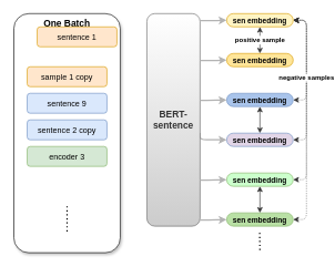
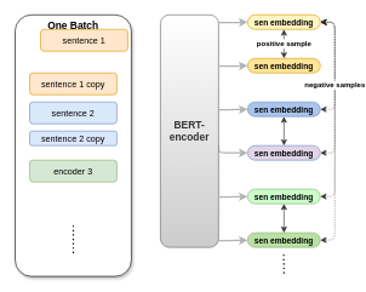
  <mxCell id="0" />
  <mxCell id="1" parent="0" />
  <mxCell id="2" value="&lt;font style=&quot;font-size: 14px;&quot;&gt;&lt;b&gt;One Batch&lt;/b&gt;&lt;/font&gt;" style="rounded=1;whiteSpace=wrap;html=1;arcSize=14;verticalAlign=top;shadow=1;" vertex="1" parent="1"><mxGeometry x="20" y="20" width="160" height="360" as="geometry" /></mxCell>
  <mxCell id="3" value="&lt;font style=&quot;font-size: 12px;&quot;&gt;sentence 1&lt;/font&gt;" style="rounded=1;whiteSpace=wrap;html=1;fontSize=14;fillColor=#ffe6cc;strokeColor=#d79b00;" vertex="1" parent="1"><mxGeometry x="55" y="40" width="120" height="30" as="geometry" /></mxCell>
- <mxCell id="4" value="&lt;font style=&quot;font-size: 12px;&quot;&gt;sample 1 copy&lt;/font&gt;" style="rounded=1;whiteSpace=wrap;html=1;fontSize=14;fillColor=#ffe6cc;strokeColor=#d79b00;" vertex="1" parent="1"><mxGeometry x="40" y="100" width="120" height="30" as="geometry" /></mxCell>
- <mxCell id="5" value="&lt;font style=&quot;font-size: 12px;&quot;&gt;sentence 2 copy&lt;/font&gt;" style="rounded=1;whiteSpace=wrap;html=1;fontSize=14;fillColor=#dae8fc;strokeColor=#6c8ebf;" vertex="1" parent="1"><mxGeometry x="40" y="180" width="120" height="30" as="geometry" /></mxCell>
- <mxCell id="6" value="&lt;font style=&quot;font-size: 12px;&quot;&gt;sentence 9&lt;/font&gt;" style="rounded=1;whiteSpace=wrap;html=1;fontSize=14;fillColor=#dae8fc;strokeColor=#6c8ebf;" vertex="1" parent="1"><mxGeometry x="40" y="140" width="120" height="30" as="geometry" /></mxCell>
+ <mxCell id="4" value="&lt;font style=&quot;font-size: 12px;&quot;&gt;sentence 1 copy&lt;/font&gt;" style="rounded=1;whiteSpace=wrap;html=1;fontSize=14;fillColor=#ffe6cc;strokeColor=#d79b00;" vertex="1" parent="1"><mxGeometry x="40" y="100" width="120" height="30" as="geometry" /></mxCell>
+ <mxCell id="5" value="&lt;font style=&quot;font-size: 12px;&quot;&gt;sentence 2 copy&lt;/font&gt;" style="rounded=1;whiteSpace=wrap;html=1;fontSize=14;fillColor=#dae8fc;strokeColor=#6c8ebf;" vertex="1" parent="1"><mxGeometry x="40" y="180" width="120" height="20" as="geometry" /></mxCell>
+ <mxCell id="6" value="&lt;font style=&quot;font-size: 12px;&quot;&gt;sentence 2&lt;/font&gt;" style="rounded=1;whiteSpace=wrap;html=1;fontSize=14;fillColor=#dae8fc;strokeColor=#6c8ebf;" vertex="1" parent="1"><mxGeometry x="40" y="140" width="120" height="30" as="geometry" /></mxCell>
  <mxCell id="7" value="" style="endArrow=none;dashed=1;html=1;rounded=0;fontSize=14;jumpSize=6;strokeWidth=2;dashPattern=1 2;" edge="1" parent="1"><mxGeometry width="50" height="50" relative="1" as="geometry"><mxPoint x="100" y="310" as="sourcePoint" /><mxPoint x="100" y="350" as="targetPoint" /></mxGeometry></mxCell>
  <mxCell id="8" value="&lt;font style=&quot;font-size: 12px;&quot;&gt;encoder 3&lt;/font&gt;" style="rounded=1;whiteSpace=wrap;html=1;fontSize=14;fillColor=#d5e8d4;strokeColor=#82b366;" vertex="1" parent="1"><mxGeometry x="40" y="220" width="120" height="30" as="geometry" /></mxCell>
  <mxCell id="9" style="edgeStyle=orthogonalEdgeStyle;rounded=1;jumpSize=6;orthogonalLoop=1;jettySize=auto;html=1;exitX=0.998;exitY=0.562;exitDx=0;exitDy=0;entryX=0;entryY=0.5;entryDx=0;entryDy=0;fontSize=11;startArrow=none;startFill=0;strokeColor=#B3B3B3;strokeWidth=2;exitPerimeter=0;" edge="1" parent="1" source="10" target="19"><mxGeometry relative="1" as="geometry"><Array as="points"><mxPoint x="300" y="210" /></Array></mxGeometry></mxCell>
- <mxCell id="10" value="&lt;b&gt;BERT-sentence&lt;/b&gt;" style="rounded=1;whiteSpace=wrap;html=1;fontSize=14;fillColor=#CCCCCC;fontColor=#333333;strokeColor=#666666;glass=0;sketch=0;gradientColor=#ffffff;gradientDirection=north;" vertex="1" parent="1"><mxGeometry x="220" y="20" width="80" height="320" as="geometry" /></mxCell>
+ <mxCell id="10" value="&lt;b&gt;BERT-encoder&lt;/b&gt;" style="rounded=1;whiteSpace=wrap;html=1;fontSize=14;fillColor=#CCCCCC;fontColor=#333333;strokeColor=#666666;glass=0;sketch=0;gradientColor=#ffffff;gradientDirection=north;" vertex="1" parent="1"><mxGeometry x="220" y="20" width="80" height="320" as="geometry" /></mxCell>
  <mxCell id="11" value="&lt;font style=&quot;font-size: 10px;&quot;&gt;&lt;b&gt;positive sample&lt;/b&gt;&lt;/font&gt;" style="rounded=1;jumpSize=6;orthogonalLoop=1;jettySize=auto;html=1;exitX=0.5;exitY=1;exitDx=0;exitDy=0;fontSize=11;strokeColor=#333333;strokeWidth=1;edgeStyle=orthogonalEdgeStyle;startArrow=classic;startFill=1;" edge="1" parent="1" source="15" target="16"><mxGeometry relative="1" as="geometry" /></mxCell>
  <mxCell id="12" style="edgeStyle=orthogonalEdgeStyle;rounded=1;jumpSize=6;orthogonalLoop=1;jettySize=auto;html=1;exitX=1;exitY=0.5;exitDx=0;exitDy=0;entryX=1;entryY=0.5;entryDx=0;entryDy=0;fontSize=11;startArrow=classic;startFill=1;strokeColor=#333333;strokeWidth=1;dashed=1;dashPattern=1 2;" edge="1" parent="1" source="15" target="18"><mxGeometry relative="1" as="geometry" /></mxCell>
  <mxCell id="13" style="edgeStyle=orthogonalEdgeStyle;rounded=1;jumpSize=6;orthogonalLoop=1;jettySize=auto;html=1;exitX=1;exitY=0.5;exitDx=0;exitDy=0;entryX=1;entryY=0.5;entryDx=0;entryDy=0;dashed=1;dashPattern=1 2;fontSize=11;startArrow=classic;startFill=1;strokeColor=#333333;strokeWidth=1;" edge="1" parent="1" source="15" target="19"><mxGeometry relative="1" as="geometry" /></mxCell>
  <mxCell id="14" style="edgeStyle=orthogonalEdgeStyle;rounded=1;jumpSize=6;orthogonalLoop=1;jettySize=auto;html=1;exitX=1;exitY=0.5;exitDx=0;exitDy=0;entryX=1;entryY=0.5;entryDx=0;entryDy=0;dashed=1;dashPattern=1 2;fontSize=10;startArrow=classic;startFill=1;strokeColor=#333333;strokeWidth=1;" edge="1" parent="1" source="15" target="24"><mxGeometry relative="1" as="geometry" /></mxCell>
  <mxCell id="15" value="&lt;font size=&quot;1&quot; style=&quot;&quot;&gt;&lt;b style=&quot;font-size: 11px;&quot;&gt;sen embedding&lt;/b&gt;&lt;/font&gt;" style="rounded=1;whiteSpace=wrap;html=1;fontSize=14;fillColor=#FFF4C3;strokeColor=#d79b00;arcSize=50;" vertex="1" parent="1"><mxGeometry x="340" y="20" width="100" height="20" as="geometry" /></mxCell>
  <mxCell id="16" value="&lt;b style=&quot;font-size: 11px;&quot;&gt;sen embedding&lt;/b&gt;" style="rounded=1;whiteSpace=wrap;html=1;fontSize=14;fillColor=#FFE599;strokeColor=#d79b00;arcSize=50;" vertex="1" parent="1"><mxGeometry x="340" y="80" width="100" height="20" as="geometry" /></mxCell>
  <mxCell id="17" style="edgeStyle=orthogonalEdgeStyle;rounded=1;jumpSize=6;orthogonalLoop=1;jettySize=auto;html=1;exitX=0.5;exitY=1;exitDx=0;exitDy=0;entryX=0.5;entryY=0;entryDx=0;entryDy=0;fontSize=11;startArrow=classic;startFill=1;strokeColor=#333333;strokeWidth=1;" edge="1" parent="1" source="18" target="19"><mxGeometry relative="1" as="geometry" /></mxCell>
  <mxCell id="18" value="&lt;b style=&quot;font-size: 11px;&quot;&gt;sen embedding&lt;/b&gt;" style="rounded=1;whiteSpace=wrap;html=1;fontSize=14;fillColor=#A9C4EB;strokeColor=#6c8ebf;arcSize=50;" vertex="1" parent="1"><mxGeometry x="340" y="140" width="100" height="20" as="geometry" /></mxCell>
  <mxCell id="19" value="&lt;b style=&quot;font-size: 11px;&quot;&gt;sen embedding&lt;/b&gt;" style="rounded=1;whiteSpace=wrap;html=1;fontSize=14;fillColor=#E1D5E7;strokeColor=#6c8ebf;arcSize=50;" vertex="1" parent="1"><mxGeometry x="340" y="200" width="100" height="20" as="geometry" /></mxCell>
  <mxCell id="20" value="" style="edgeStyle=orthogonalEdgeStyle;rounded=1;jumpSize=6;orthogonalLoop=1;jettySize=auto;html=1;fontSize=11;startArrow=classic;startFill=1;strokeColor=#333333;strokeWidth=1;" edge="1" parent="1" source="23" target="24"><mxGeometry relative="1" as="geometry" /></mxCell>
  <mxCell id="21" style="edgeStyle=orthogonalEdgeStyle;rounded=1;jumpSize=6;orthogonalLoop=1;jettySize=auto;html=1;exitX=1;exitY=0.5;exitDx=0;exitDy=0;dashed=1;dashPattern=1 2;fontSize=11;startArrow=classic;startFill=1;strokeColor=#333333;strokeWidth=1;entryX=1;entryY=0.5;entryDx=0;entryDy=0;" edge="1" parent="1" source="23" target="15"><mxGeometry relative="1" as="geometry"><mxPoint x="460" y="70" as="targetPoint" /></mxGeometry></mxCell>
  <mxCell id="22" value="&lt;b&gt;negative samples&lt;/b&gt;" style="edgeLabel;html=1;align=center;verticalAlign=middle;resizable=0;points=[];fontSize=10;" vertex="1" connectable="0" parent="21"><mxGeometry x="0.606" y="1" relative="1" as="geometry"><mxPoint y="50" as="offset" /></mxGeometry></mxCell>
  <mxCell id="23" value="&lt;b style=&quot;font-size: 11px;&quot;&gt;sen embedding&lt;/b&gt;" style="rounded=1;whiteSpace=wrap;html=1;fontSize=14;fillColor=#CCFFCC;strokeColor=#82b366;arcSize=50;" vertex="1" parent="1"><mxGeometry x="340" y="260" width="100" height="20" as="geometry" /></mxCell>
  <mxCell id="24" value="&lt;b style=&quot;font-size: 11px;&quot;&gt;sen embedding&lt;/b&gt;" style="rounded=1;whiteSpace=wrap;html=1;fontSize=14;fillColor=#B9E0A5;strokeColor=#82b366;arcSize=50;" vertex="1" parent="1"><mxGeometry x="340" y="320" width="100" height="20" as="geometry" /></mxCell>
  <mxCell id="25" value="" style="endArrow=none;dashed=1;html=1;rounded=0;fontSize=14;jumpSize=6;strokeWidth=2;dashPattern=1 2;" edge="1" parent="1"><mxGeometry width="50" height="50" relative="1" as="geometry"><mxPoint x="389.58" y="350" as="sourcePoint" /><mxPoint x="390" y="380" as="targetPoint" /></mxGeometry></mxCell>
  <mxCell id="26" style="edgeStyle=orthogonalEdgeStyle;rounded=1;jumpSize=6;orthogonalLoop=1;jettySize=auto;html=1;exitX=0.998;exitY=0.399;exitDx=0;exitDy=0;entryX=0;entryY=0.75;entryDx=0;entryDy=0;fontSize=11;startArrow=none;startFill=0;strokeColor=#B3B3B3;strokeWidth=2;exitPerimeter=0;" edge="1" parent="1"><mxGeometry relative="1" as="geometry"><mxPoint x="299.84" y="90.66" as="sourcePoint" /><mxPoint x="340" y="90" as="targetPoint" /><Array as="points"><mxPoint x="320" y="91" /><mxPoint x="340" y="90" /></Array></mxGeometry></mxCell>
  <mxCell id="27" style="edgeStyle=orthogonalEdgeStyle;rounded=1;jumpSize=6;orthogonalLoop=1;jettySize=auto;html=1;exitX=0.998;exitY=0.399;exitDx=0;exitDy=0;entryX=0;entryY=0.75;entryDx=0;entryDy=0;fontSize=11;startArrow=none;startFill=0;strokeColor=#B3B3B3;strokeWidth=2;exitPerimeter=0;" edge="1" parent="1"><mxGeometry relative="1" as="geometry"><mxPoint x="299.84" y="30.66" as="sourcePoint" /><mxPoint x="340" y="30" as="targetPoint" /><Array as="points"><mxPoint x="320" y="31" /><mxPoint x="340" y="30" /></Array></mxGeometry></mxCell>
  <mxCell id="28" style="edgeStyle=orthogonalEdgeStyle;rounded=1;jumpSize=6;orthogonalLoop=1;jettySize=auto;html=1;exitX=0.998;exitY=0.399;exitDx=0;exitDy=0;entryX=0;entryY=0.75;entryDx=0;entryDy=0;fontSize=11;startArrow=none;startFill=0;strokeColor=#B3B3B3;strokeWidth=2;exitPerimeter=0;" edge="1" parent="1"><mxGeometry relative="1" as="geometry"><mxPoint x="299.84" y="150.63" as="sourcePoint" /><mxPoint x="340" y="149.97" as="targetPoint" /><Array as="points"><mxPoint x="320" y="151" /><mxPoint x="340" y="150" /></Array></mxGeometry></mxCell>
  <mxCell id="29" style="edgeStyle=orthogonalEdgeStyle;rounded=1;jumpSize=6;orthogonalLoop=1;jettySize=auto;html=1;exitX=0.998;exitY=0.399;exitDx=0;exitDy=0;entryX=0;entryY=0.75;entryDx=0;entryDy=0;fontSize=11;startArrow=none;startFill=0;strokeColor=#B3B3B3;strokeWidth=2;exitPerimeter=0;" edge="1" parent="1"><mxGeometry relative="1" as="geometry"><mxPoint x="299.84" y="270.63" as="sourcePoint" /><mxPoint x="340" y="269.97" as="targetPoint" /><Array as="points"><mxPoint x="320" y="271" /><mxPoint x="340" y="270" /></Array></mxGeometry></mxCell>
  <mxCell id="30" style="edgeStyle=orthogonalEdgeStyle;rounded=1;jumpSize=6;orthogonalLoop=1;jettySize=auto;html=1;exitX=0.998;exitY=0.399;exitDx=0;exitDy=0;entryX=0;entryY=0.75;entryDx=0;entryDy=0;fontSize=11;startArrow=none;startFill=0;strokeColor=#B3B3B3;strokeWidth=2;exitPerimeter=0;" edge="1" parent="1"><mxGeometry relative="1" as="geometry"><mxPoint x="299.84" y="330.66" as="sourcePoint" /><mxPoint x="340" y="330" as="targetPoint" /><Array as="points"><mxPoint x="320" y="331" /><mxPoint x="340" y="330" /></Array></mxGeometry></mxCell>
